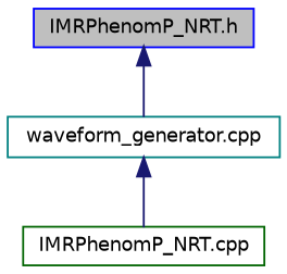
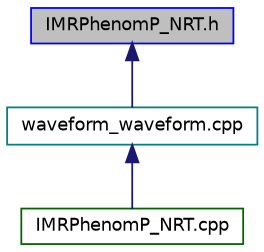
  digraph {
    node [fillcolor=white fontname=Helvetica fontsize=10 shape=record style=filled]
    edge [color=midnightblue dir=back fontname=Helvetica fontsize=10 labelfontname=Helvetica labelfontsize=10 style=solid]
    n1 [color=blue fillcolor=grey75 fontcolor=black height=0.2 label="IMRPhenomP_NRT.h" width=0.4]
-   n2 [color=teal height=0.2 label="waveform_generator.cpp" width=0.4]
+   n2 [color=teal height=0.2 label="waveform_waveform.cpp" width=0.4]
    n3 [color=darkgreen height=0.2 label="IMRPhenomP_NRT.cpp" width=0.4]
    n1 -> n2
    n2 -> n3
  }
